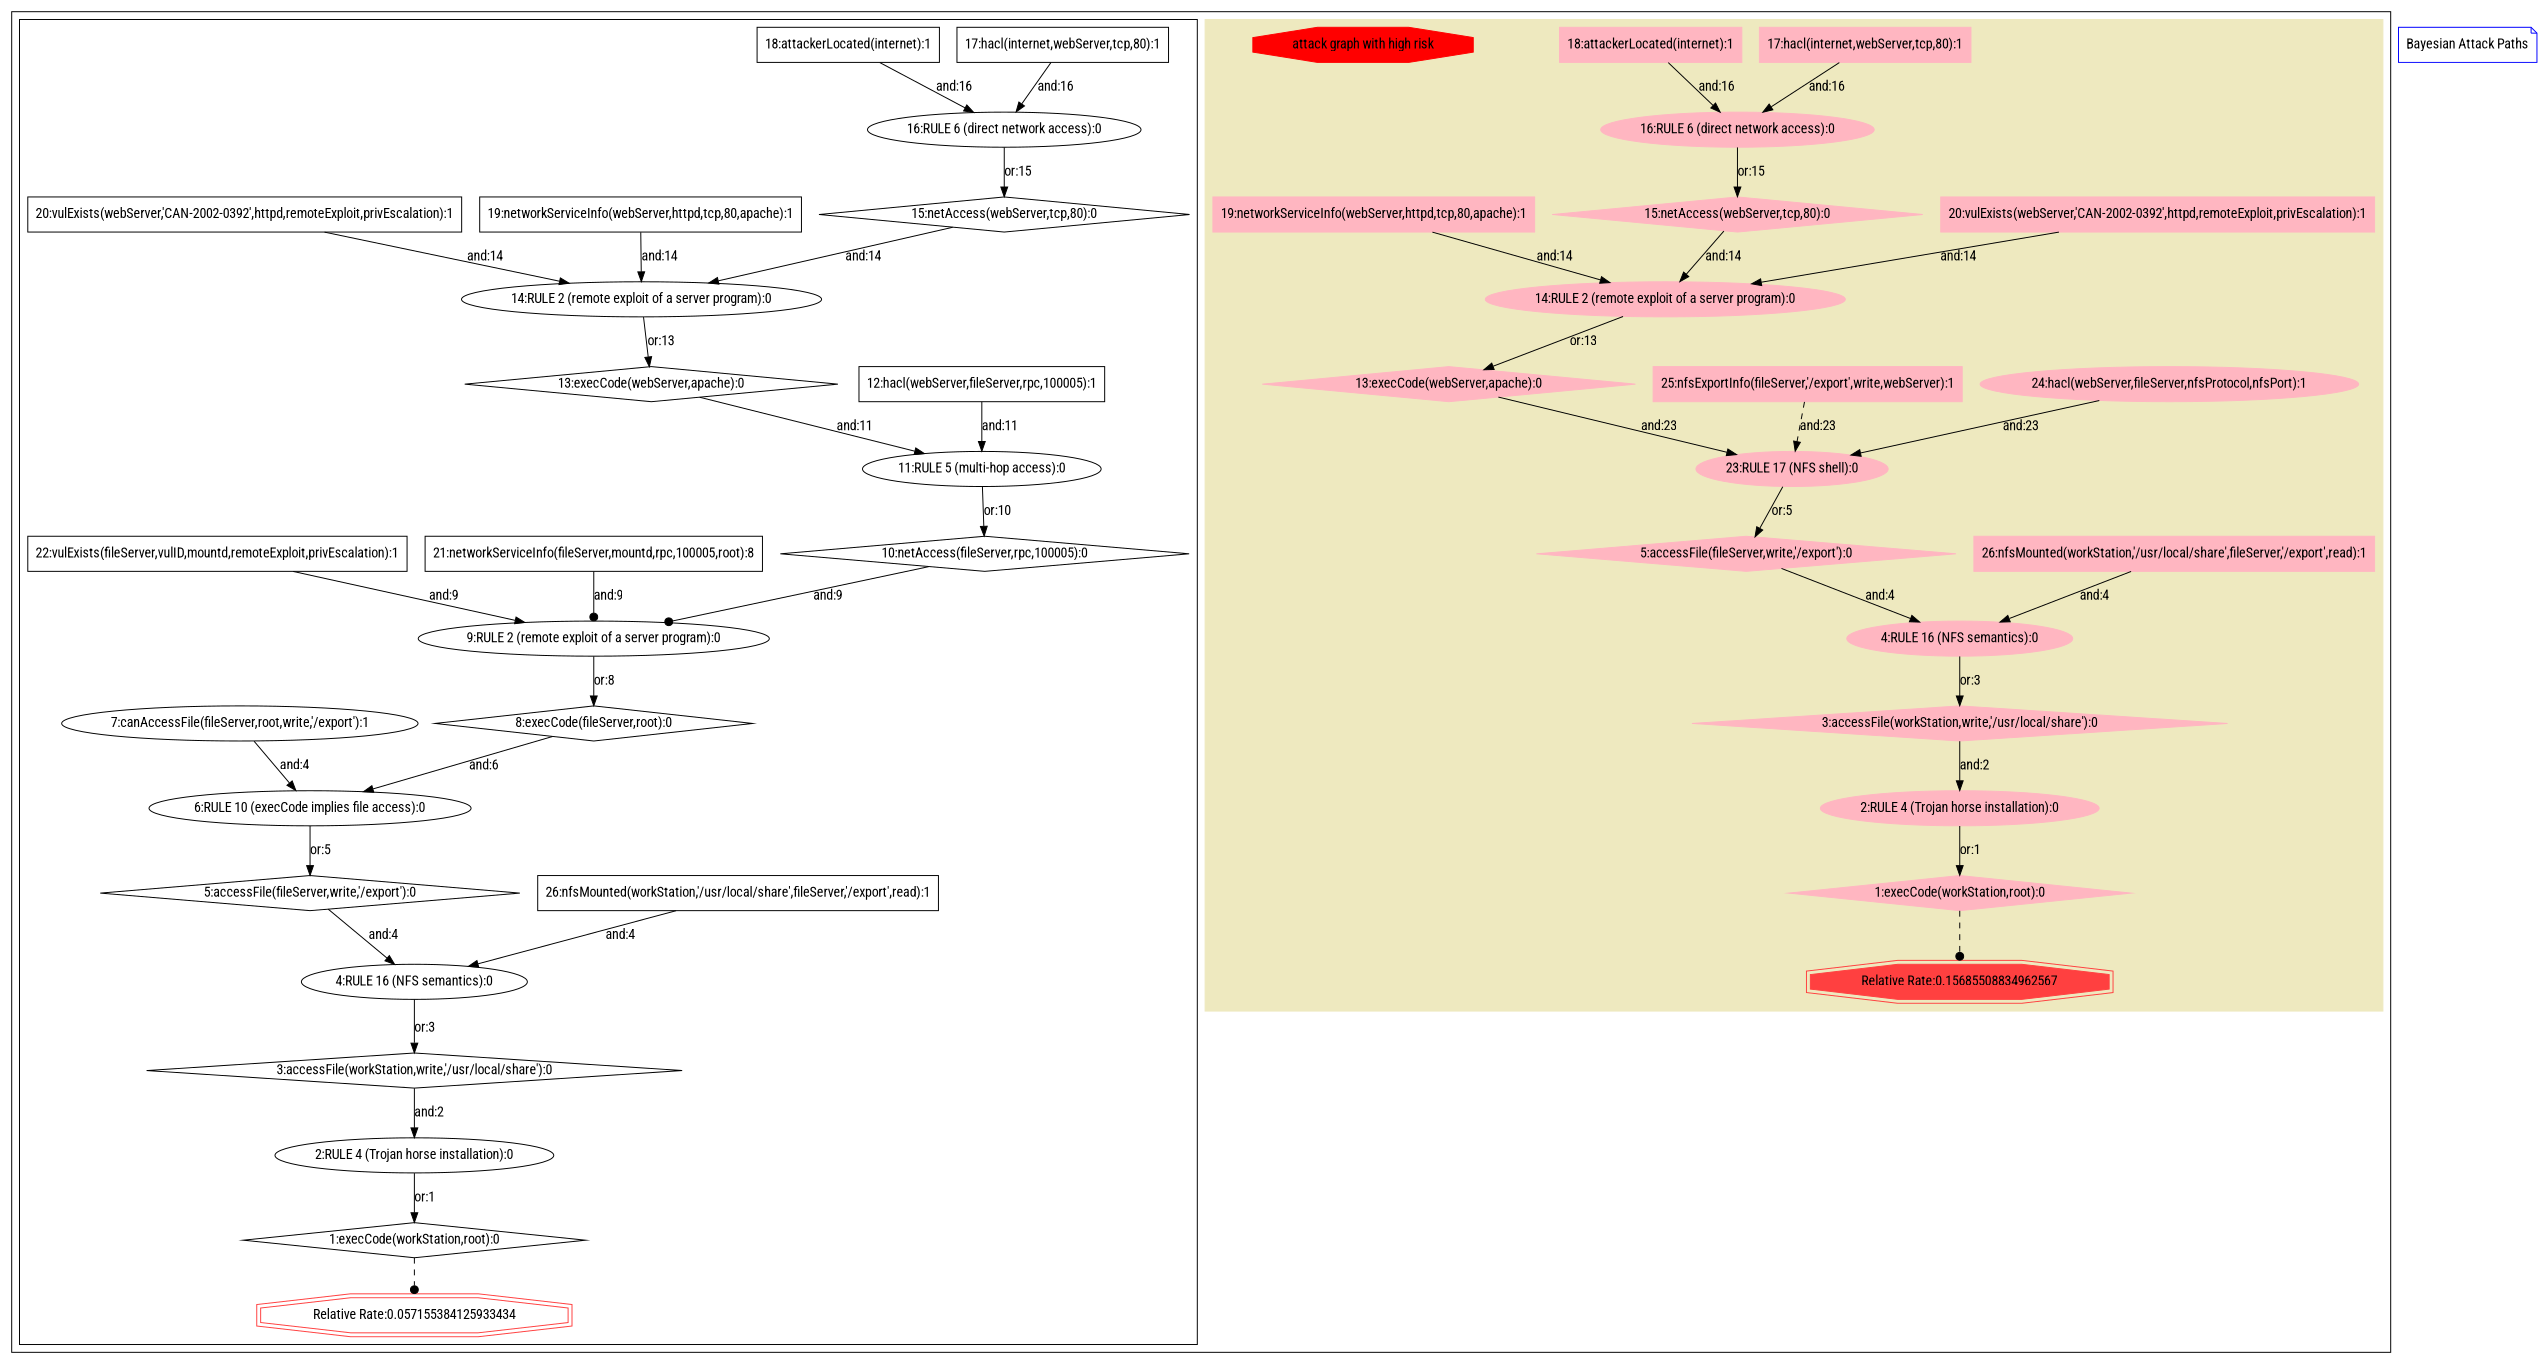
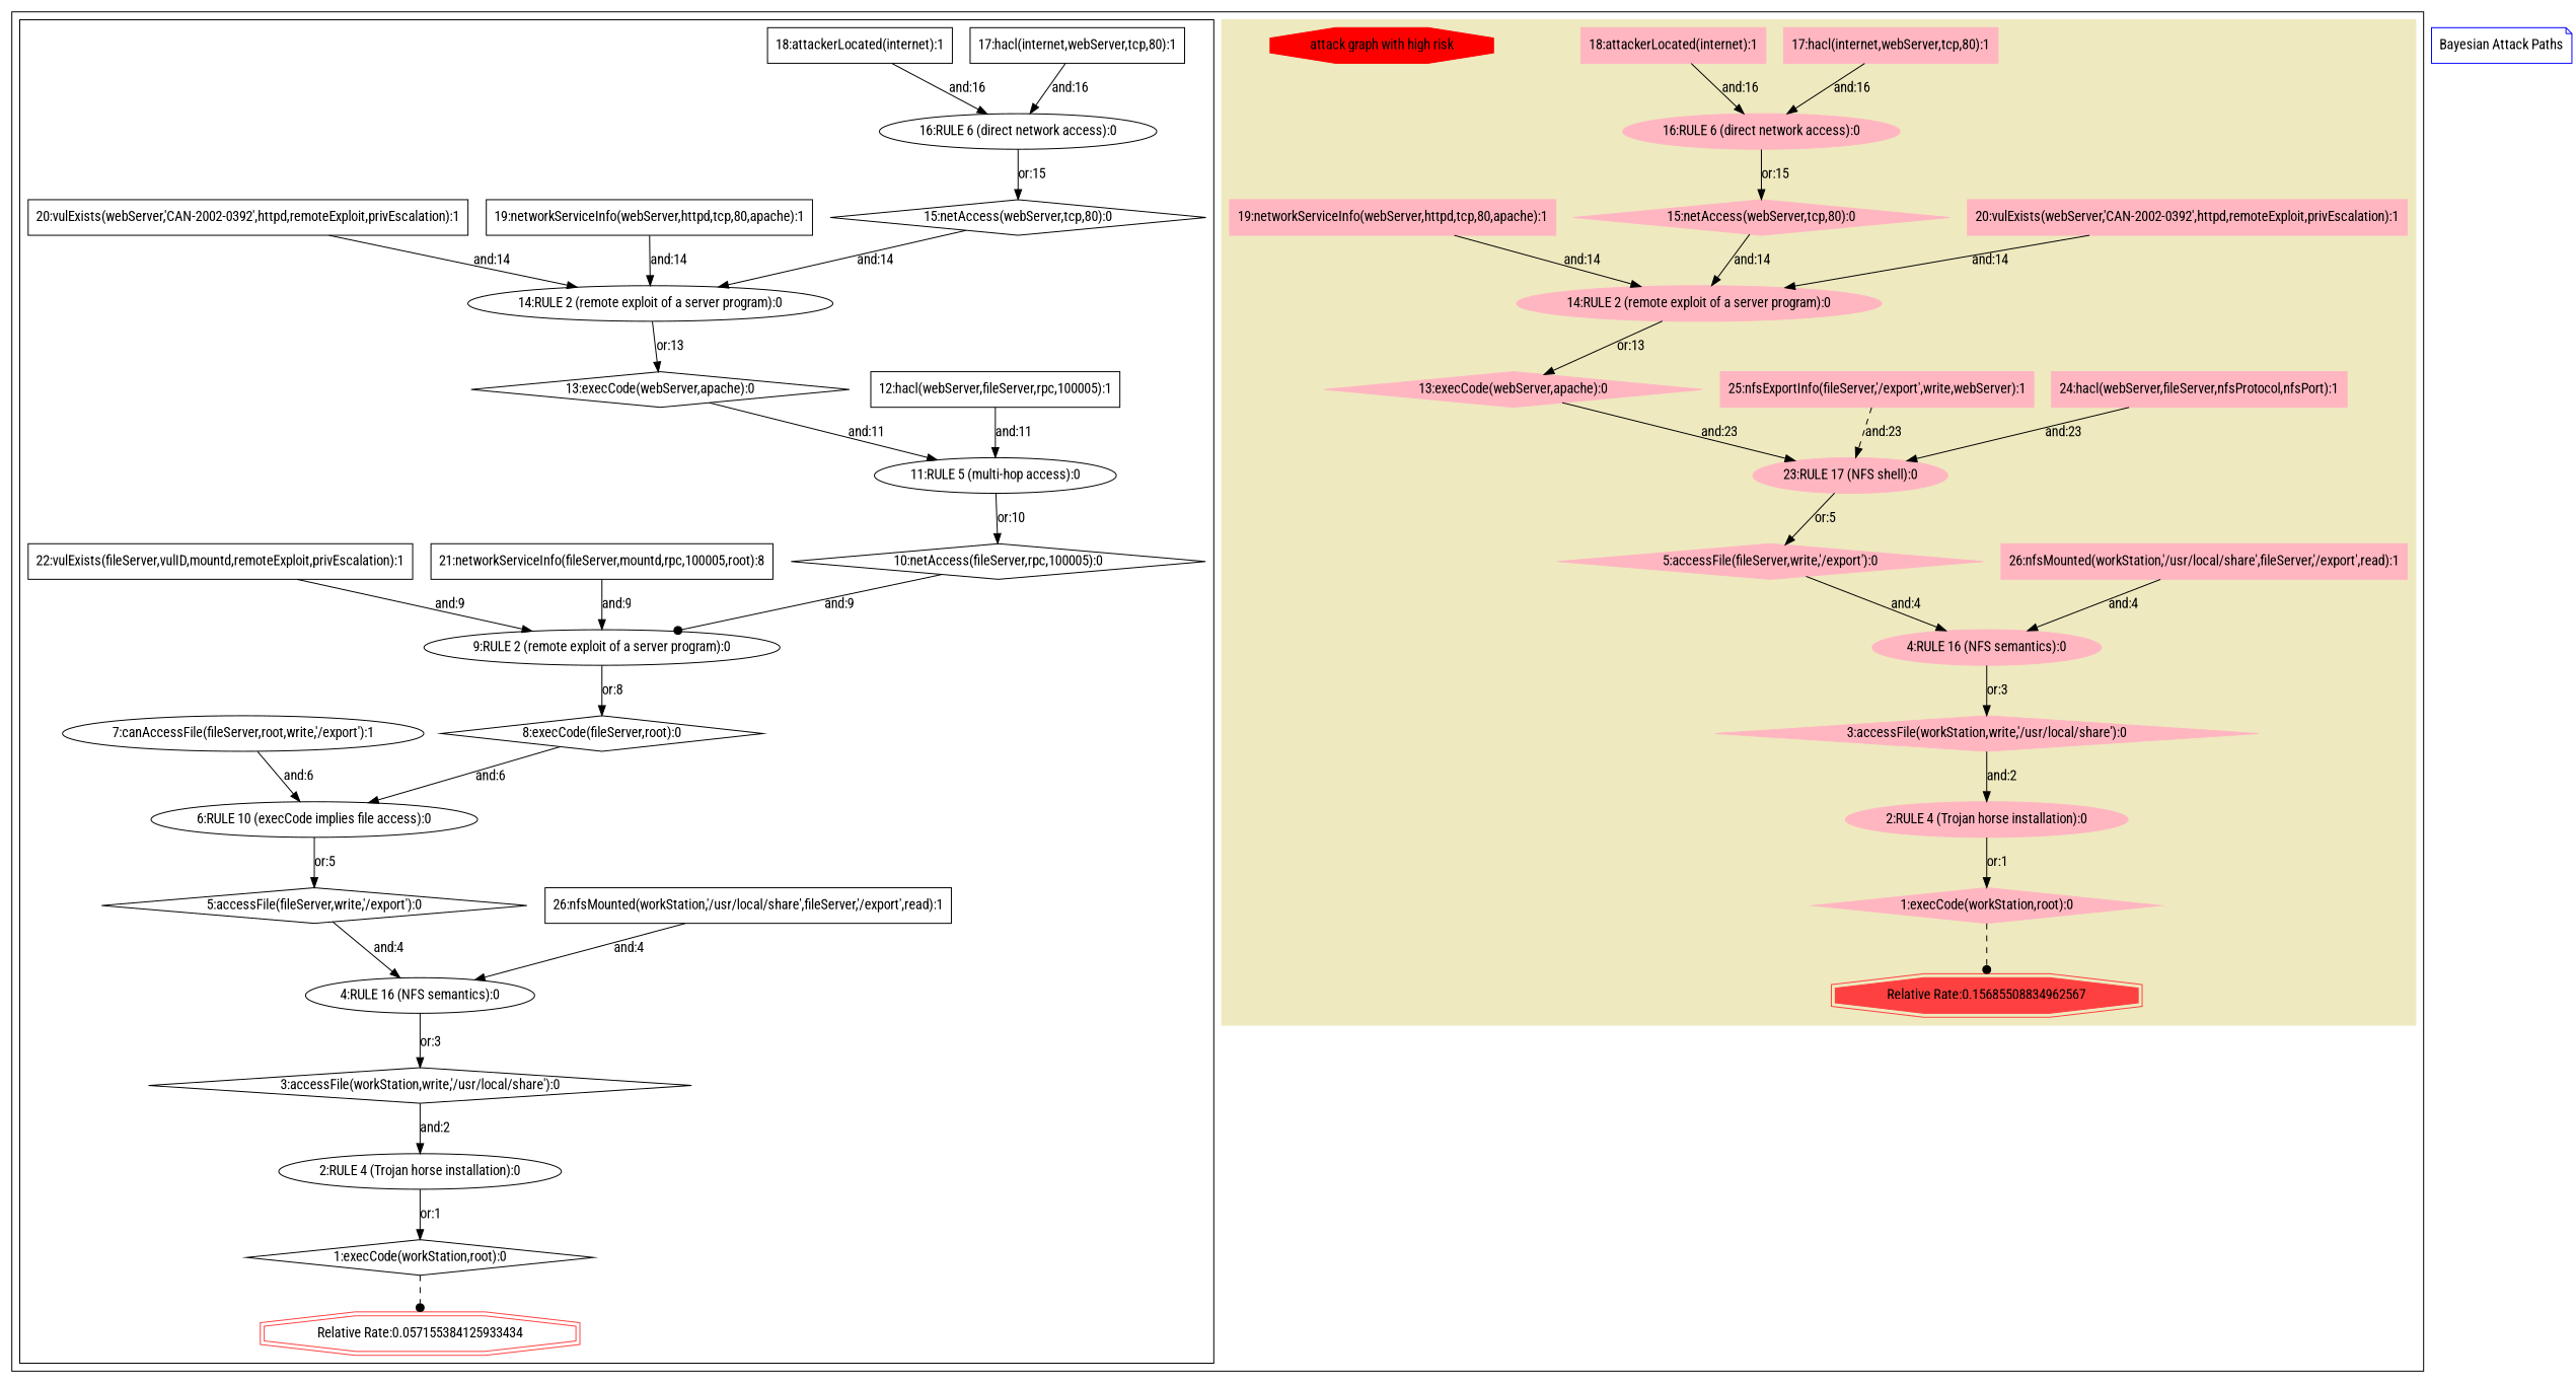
  digraph {
    compound=true
    fontname="Roboto Condensed"
    node [fontname="Roboto Condensed" shape=box]
    edge [fontname="Roboto Condensed"]
    n1 [color=lightpink label="20:vulExists(webServer,'CAN-2002-0392',httpd,remoteExploit,privEscalation):1" style=filled]
    n2 [color=lightpink label="14:RULE 2 (remote exploit of a server program):0" shape=ellipse style=filled]
    n3 [color=lightpink label="2:RULE 4 (Trojan horse installation):0" shape=ellipse style=filled]
    n4 [color=lightpink label="1:execCode(workStation,root):0" shape=diamond style=filled]
    n5 [color=lightpink label="3:accessFile(workStation,write,'/usr/local/share'):0" shape=diamond style=filled]
    n6 [color=lightpink label="13:execCode(webServer,apache):0" shape=diamond style=filled]
    n7 [color=lightpink label="23:RULE 17 (NFS shell):0" shape=ellipse style=filled]
    n8 [color=lightpink label="4:RULE 16 (NFS semantics):0" shape=ellipse style=filled]
    n9 [color=lightpink label="5:accessFile(fileServer,write,'/export'):0" shape=diamond style=filled]
    n10 [color=lightpink label="15:netAccess(webServer,tcp,80):0" shape=diamond style=filled]
-   n11 [color=lightpink label="24:hacl(webServer,fileServer,nfsProtocol,nfsPort):1" shape=ellipse style=filled]
+   n11 [color=lightpink label="24:hacl(webServer,fileServer,nfsProtocol,nfsPort):1" style=filled]
    n12 [color=lightpink label="26:nfsMounted(workStation,'/usr/local/share',fileServer,'/export',read):1" style=filled]
    n13 [color=lightpink label="25:nfsExportInfo(fileServer,'/export',write,webServer):1" style=filled]
    n14 [color=lightpink label="16:RULE 6 (direct network access):0" shape=ellipse style=filled]
    n15 [color=lightpink label="17:hacl(internet,webServer,tcp,80):1" style=filled]
    n16 [color=lightpink label="18:attackerLocated(internet):1" style=filled]
    n17 [color=lightpink label="19:networkServiceInfo(webServer,httpd,tcp,80,apache):1" style=filled]
    n18 [color=brown1 label="Relative Rate:0.15685508834962567" shape=doubleoctagon style=filled]
    n19 [color=red label="attack graph with high risk" shape=octagon style=filled]
    n20 [label="11:RULE 5 (multi-hop access):0" shape=ellipse]
    n21 [label="10:netAccess(fileServer,rpc,100005):0" shape=diamond]
    n22 [label="12:hacl(webServer,fileServer,rpc,100005):1"]
    n23 [label="13:execCode(webServer,apache):0" shape=diamond]
    n24 [label="14:RULE 2 (remote exploit of a server program):0" shape=ellipse]
    n25 [label="15:netAccess(webServer,tcp,80):0" shape=diamond]
    n26 [label="16:RULE 6 (direct network access):0" shape=ellipse]
    n27 [label="17:hacl(internet,webServer,tcp,80):1"]
    n28 [label="18:attackerLocated(internet):1"]
    n29 [label="19:networkServiceInfo(webServer,httpd,tcp,80,apache):1"]
    n30 [label="20:vulExists(webServer,'CAN-2002-0392',httpd,remoteExploit,privEscalation):1"]
    n31 [label="21:networkServiceInfo(fileServer,mountd,rpc,100005,root):8"]
    n32 [label="9:RULE 2 (remote exploit of a server program):0" shape=ellipse]
    n33 [label="22:vulExists(fileServer,vulID,mountd,remoteExploit,privEscalation):1"]
    n34 [label="26:nfsMounted(workStation,'/usr/local/share',fileServer,'/export',read):1"]
    n35 [label="4:RULE 16 (NFS semantics):0" shape=ellipse]
    n36 [label="1:execCode(workStation,root):0" shape=diamond]
    n37 [color=brown1 label="Relative Rate:0.057155384125933434" shape=doubleoctagon]
    n38 [label="2:RULE 4 (Trojan horse installation):0" shape=ellipse]
    n39 [label="3:accessFile(workStation,write,'/usr/local/share'):0" shape=diamond]
    n40 [label="5:accessFile(fileServer,write,'/export'):0" shape=diamond]
    n41 [label="6:RULE 10 (execCode implies file access):0" shape=ellipse]
    n42 [label="7:canAccessFile(fileServer,root,write,'/export'):1" shape=ellipse]
    n43 [label="8:execCode(fileServer,root):0" shape=diamond]
    n44 [color=blue label="Bayesian Attack Paths" shape=note]
    subgraph cluster_1 {
      subgraph cluster_2 {
        color=lemonchiffon2
        style=filled
        n1
        n2
        n3
        n4
        n5
        n6
        n7
        n8
        n9
        n10
        n11
        n12
        n13
        n14
        n15
        n16
        n17
        n18
        n19
      }
      subgraph cluster_3 {
        n20
        n21
        n22
        n23
        n24
        n25
        n26
        n27
        n28
        n29
        n30
        n31
        n32
        n33
        n34
        n35
        n36
        n37
        n38
        n39
        n40
        n41
        n42
        n43
      }
    }
    n1 -> n2 [label="and:14"]
    n2 -> n6 [label="or:13"]
    n3 -> n4 [label="or:1"]
    n4 -> n18 [arrowhead=dot style=dashed]
    n5 -> n3 [label="and:2"]
    n6 -> n7 [label="and:23"]
    n7 -> n9 [label="or:5"]
    n8 -> n5 [label="or:3"]
    n9 -> n8 [label="and:4"]
    n10 -> n2 [label="and:14"]
    n11 -> n7 [label="and:23"]
    n12 -> n8 [label="and:4"]
    n13 -> n7 [label="and:23" style=dashed]
    n14 -> n10 [label="or:15"]
    n15 -> n14 [label="and:16"]
    n16 -> n14 [label="and:16"]
    n17 -> n2 [label="and:14"]
    n20 -> n21 [label="or:10"]
    n21 -> n32 [arrowhead=dot label="and:9"]
    n22 -> n20 [label="and:11"]
    n23 -> n20 [label="and:11"]
    n24 -> n23 [label="or:13"]
    n25 -> n24 [label="and:14"]
    n26 -> n25 [label="or:15"]
    n27 -> n26 [label="and:16"]
    n28 -> n26 [label="and:16"]
    n29 -> n24 [label="and:14"]
    n30 -> n24 [label="and:14"]
-   n31 -> n32 [label="and:9" arrowhead=dot]
+   n31 -> n32 [label="and:9"]
    n32 -> n43 [label="or:8"]
    n33 -> n32 [label="and:9"]
    n34 -> n35 [label="and:4"]
    n35 -> n39 [label="or:3"]
    n36 -> n37 [arrowhead=dot style=dashed]
    n38 -> n36 [label="or:1"]
    n39 -> n38 [label="and:2"]
    n40 -> n35 [label="and:4"]
    n41 -> n40 [label="or:5"]
-   n42 -> n41 [label="and:4"]
+   n42 -> n41 [label="and:6"]
    n43 -> n41 [label="and:6"]
  }
